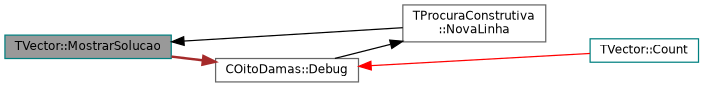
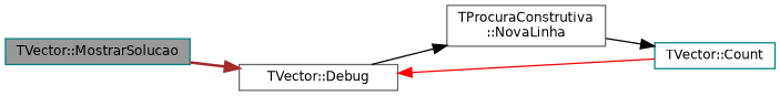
  digraph {
    rankdir=LR
    node [color=teal fillcolor=white fontname=Helvetica fontsize=10 shape=box style=filled]
    edge [color=black fontname=Helvetica fontsize=10 labelfontname=Helvetica labelfontsize=10 style=solid]
    n1 [fillcolor=grey60 fontcolor=black height=0.2 label="TVector::MostrarSolucao" width=0.4]
-   n2 [color=gray40 height=0.2 label="COitoDamas::Debug" width=0.4]
+   n2 [color=gray40 height=0.2 label="TVector::Debug" width=0.4]
    n3 [color=gray40 height=0.2 label="TProcuraConstrutiva\l::NovaLinha" width=0.4]
    n4 [height=0.2 label="TVector::Count" width=0.4]
    n1 -> n2 [color=brown style=bold]
    n2 -> n3
-   n3 -> n1
+   n3 -> n4
    n4 -> n2 [color=red]
  }
